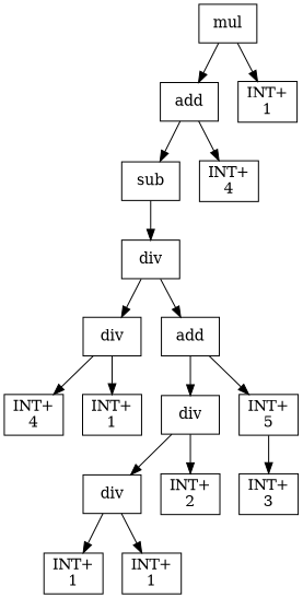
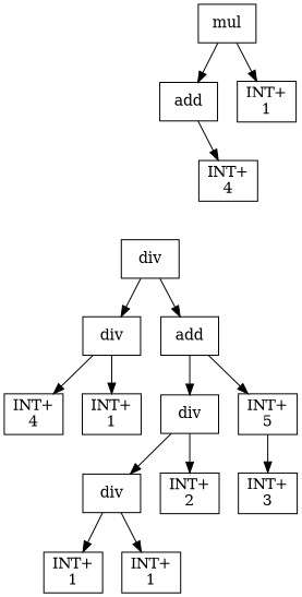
  digraph {
    node [shape=box]
    n1 [label=mul]
    n2 [label=add]
    n3 [label="INT+\n1"]
-   n4 [label=sub]
    n5 [label="INT+\n4"]
    n6 [label=div]
    n7 [label="INT+\n3"]
    n8 [label=div]
    n9 [label=add]
    n10 [label="INT+\n4"]
    n11 [label="INT+\n1"]
    n12 [label=div]
    n13 [label="INT+\n5"]
    n14 [label=div]
    n15 [label="INT+\n2"]
    n16 [label="INT+\n1"]
    n17 [label="INT+\n1"]
    n1 -> n2
    n1 -> n3
-   n2 -> n4
    n2 -> n5
-   n4 -> n6
    n6 -> n8
    n6 -> n9
    n8 -> n10
    n8 -> n11
    n9 -> n12
    n9 -> n13
    n12 -> n14
    n12 -> n15
    n13 -> n7
    n14 -> n16
    n14 -> n17
  }
